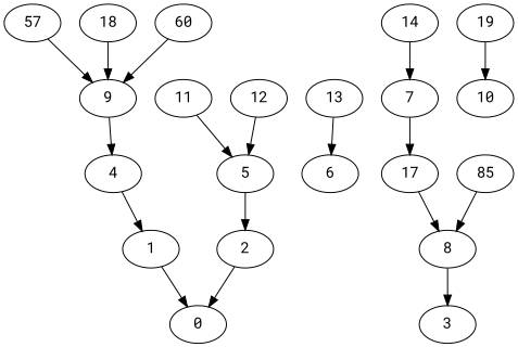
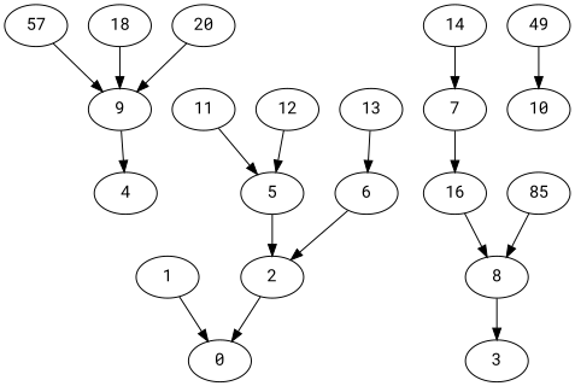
  digraph {
    "Duplicate states"=0
    GraphType=InTree
    "Max states in OPEN"=0
    Modes="120000ms; topo-ordered tasks, ; Pruning: task equivalence, fixed order ready list, ; F-value: ; Optimisation: best schedule length (SL) optimisation on equal, "
    NumberOfTasks=21
    "Pruned using list schedule length"=2318377
    "States removed from OPEN"=0
    TargetSystem="Homogeneous-16"
    "Time to schedule (ms)"=2815
    "Total idle time"=0
    "Total schedule length"=84
    "Total sequential time"=125
    "Total states created"=4507452
    fontname="Roboto Mono"
    node ["Finish time"=7 Processor=0 "Start time"=0 Weight=4 fontname="Roboto Mono"]
    edge [Weight=73 fontname="Roboto Mono"]
    0 ["Finish time"=84 "Start time"=76 Weight=8]
    1 ["Finish time"=76 "Start time"=74 Weight=2]
    2 ["Finish time"=32 Processor=1 "Start time"=28]
    3 ["Finish time"=52 "Start time"=45 Weight=7]
    4 ["Finish time"=74 "Start time"=66 Weight=8]
    5 ["Finish time"=15 Processor=1 "Start time"=10 Weight=5]
    6 ["Finish time"=28 Processor=1 "Start time"=24]
    7 ["Finish time"=45 "Start time"=35 Weight=10]
-   16 ["Finish time"=17 "Start time"=7 Weight=10 label=17]
+   16 ["Finish time"=17 "Start time"=7 Weight=10]
    8 ["Finish time"=25 "Start time"=17 Weight=8]
    9 ["Finish time"=66 "Start time"=62]
    10 ["Finish time"=9 Processor=2 "Start time"=7 Weight=2]
    11 ["Finish time"=10 Processor=1 "Start time"=3 Weight=7]
    12 ["Finish time"=3 Processor=1 Weight=3]
    13 ["Finish time"=24 Processor=1 "Start time"=15 Weight=9]
    14 ["Finish time"=35 "Start time"=25 Weight=10]
    n17 [Weight=7 label=85]
    n18 ["Finish time"=59 "Start time"=52 Weight=7 label=57]
    18 ["Finish time"=62 "Start time"=59 Weight=3]
-   19 ["Finish time"=4 Processor=2]
-   20 [Processor=2 "Start time"=4 Weight=3 label=60]
+   19 ["Finish time"=4 Processor=2 label=49]
+   20 [Processor=2 "Start time"=4 Weight=3]
    1 -> 0 [Weight=21]
    2 -> 0 [Weight=42]
-   4 -> 1
    5 -> 2 [Weight=63]
+   6 -> 2
    7 -> 16 [Weight=94]
    16 -> 8 [Weight=52]
    8 -> 3 [Weight=83]
    9 -> 4 [Weight=94]
    11 -> 5 [Weight=42]
    12 -> 5 [Weight=94]
    13 -> 6 [Weight=21]
    14 -> 7 [Weight=52]
    n17 -> 8
    n18 -> 9 [Weight=63]
    18 -> 9
    19 -> 10 [Weight=83]
    20 -> 9 [Weight=52]
  }
